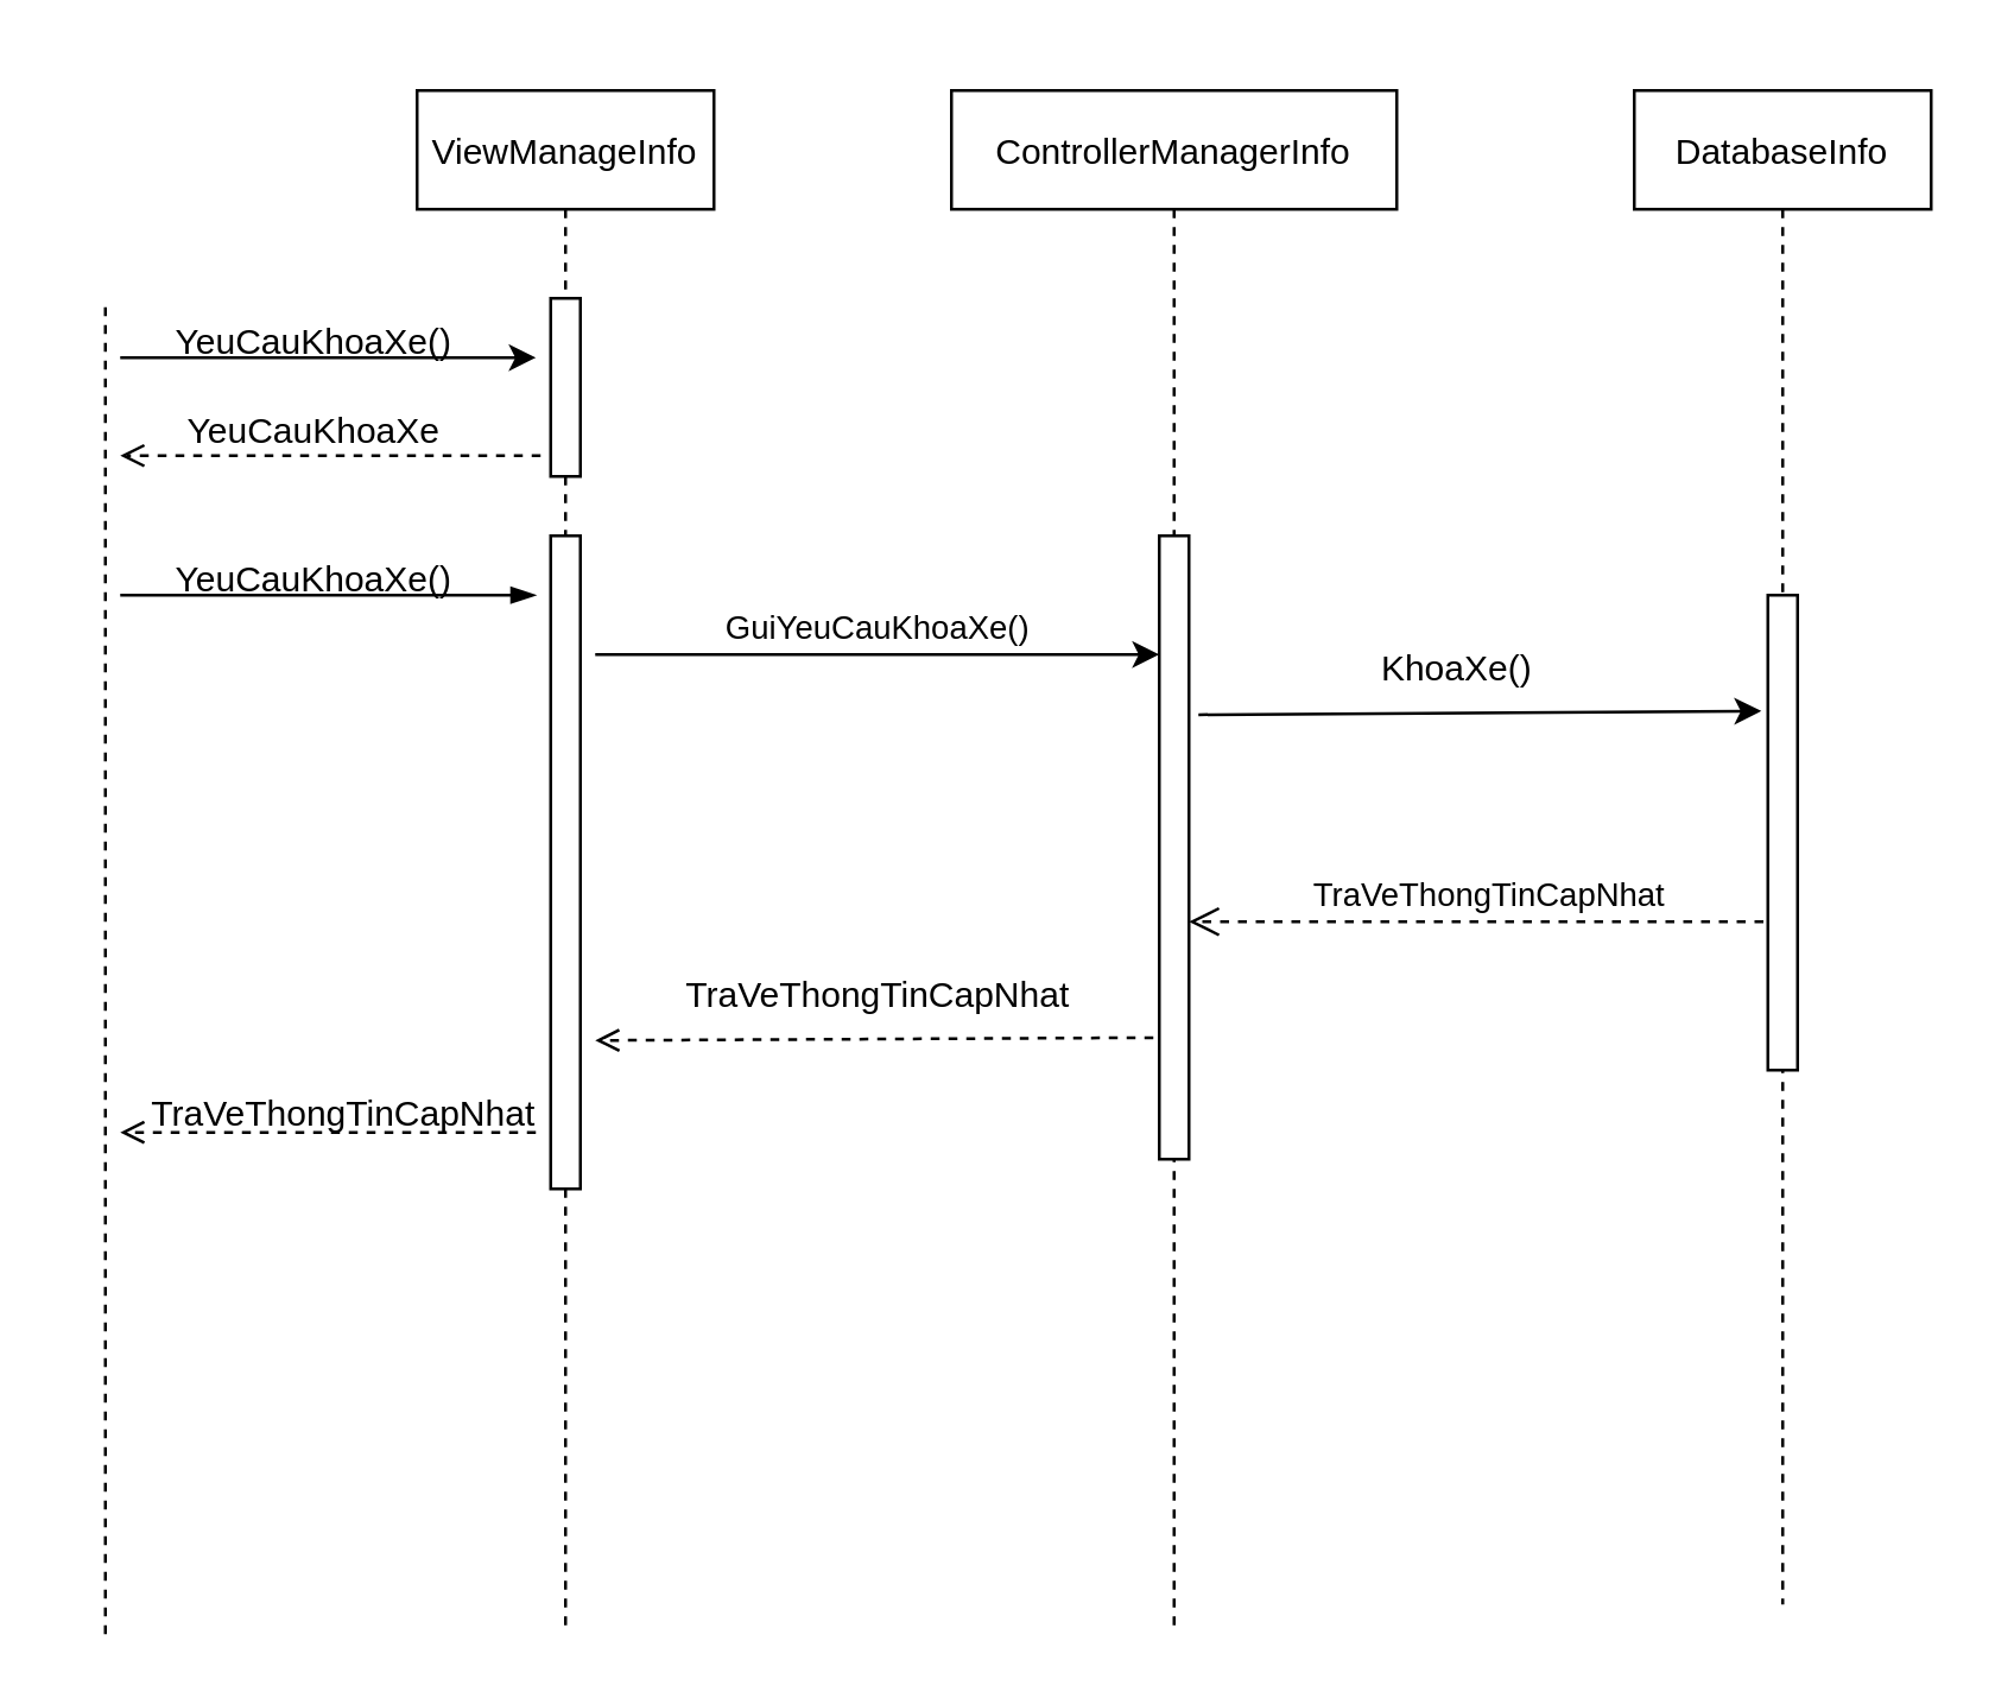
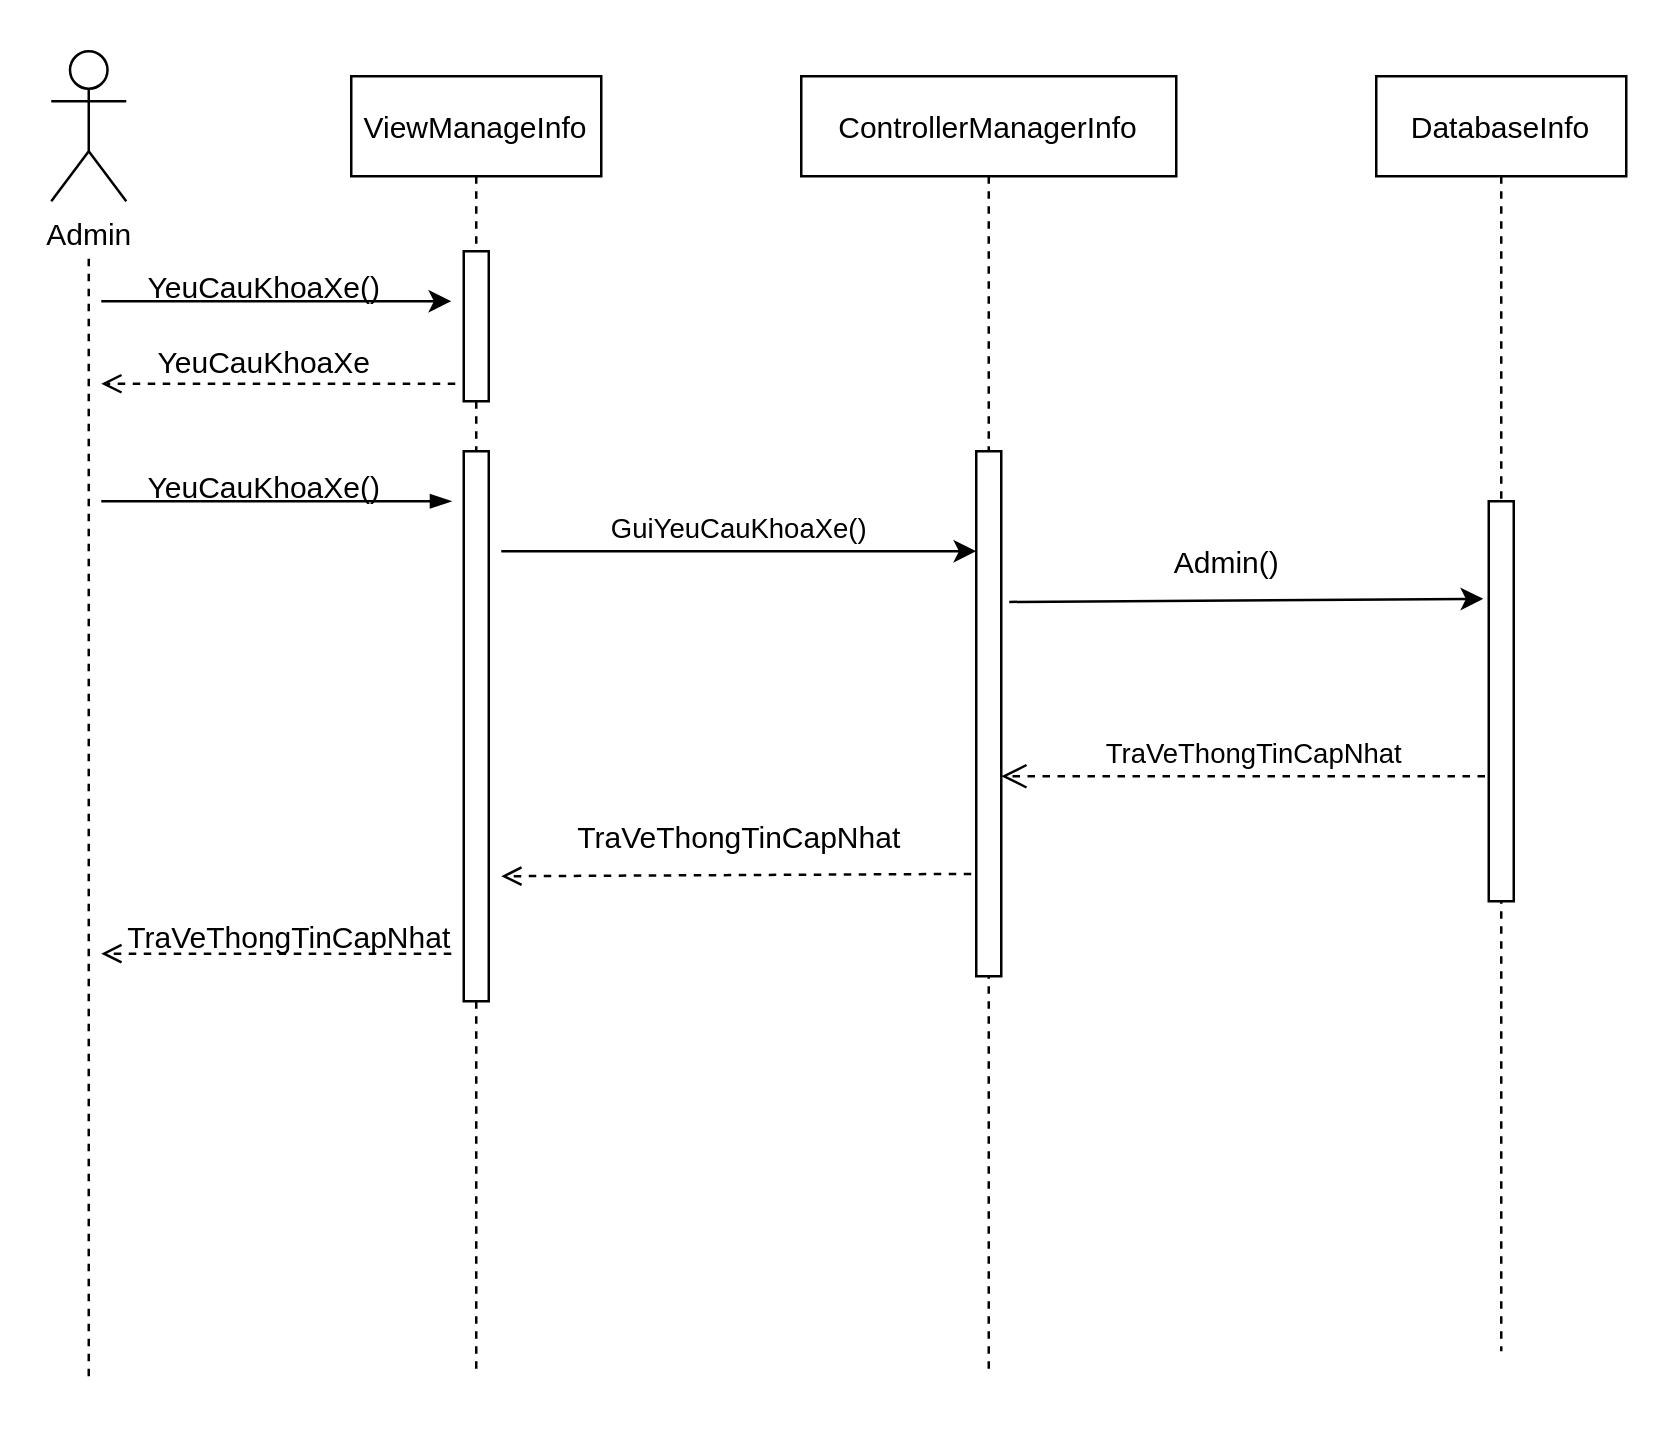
  <mxCell id="0" />
  <mxCell id="1" parent="0" />
  <mxCell id="2" value="ViewManageInfo" style="shape=umlLifeline;perimeter=lifelinePerimeter;container=1;collapsible=0;recursiveResize=0;rounded=0;shadow=0;strokeWidth=1;" parent="1" vertex="1"><mxGeometry x="140" y="30" width="100" height="520" as="geometry" /></mxCell>
  <mxCell id="3" value="" style="points=[];perimeter=orthogonalPerimeter;rounded=0;shadow=0;strokeWidth=1;" parent="2" vertex="1"><mxGeometry x="45" y="70" width="10" height="60" as="geometry" /></mxCell>
  <mxCell id="4" value="" style="points=[];perimeter=orthogonalPerimeter;rounded=0;shadow=0;strokeWidth=1;" parent="2" vertex="1"><mxGeometry x="45" y="150" width="10" height="220" as="geometry" /></mxCell>
  <mxCell id="5" value="ControllerManagerInfo" style="shape=umlLifeline;perimeter=lifelinePerimeter;container=1;collapsible=0;recursiveResize=0;rounded=0;shadow=0;strokeWidth=1;" parent="1" vertex="1"><mxGeometry x="320" y="30" width="150" height="520" as="geometry" /></mxCell>
  <mxCell id="6" value="" style="points=[];perimeter=orthogonalPerimeter;rounded=0;shadow=0;strokeWidth=1;" parent="5" vertex="1"><mxGeometry x="70" y="150" width="10" height="210" as="geometry" /></mxCell>
  <mxCell id="7" value="TraVeThongTinCapNhat" style="verticalAlign=bottom;endArrow=open;dashed=1;endSize=8;shadow=0;strokeWidth=1;" parent="1" source="8" edge="1"><mxGeometry x="-0.003" relative="1" as="geometry"><mxPoint x="400" y="310" as="targetPoint" /><Array as="points"><mxPoint x="530" y="310" /></Array><mxPoint x="1" as="offset" /></mxGeometry></mxCell>
  <mxCell id="8" value="DatabaseInfo" style="shape=umlLifeline;perimeter=lifelinePerimeter;container=1;collapsible=0;recursiveResize=0;rounded=0;shadow=0;strokeWidth=1;" parent="1" vertex="1"><mxGeometry x="550" y="30" width="100" height="510" as="geometry" /></mxCell>
  <mxCell id="9" value="" style="points=[];perimeter=orthogonalPerimeter;rounded=0;shadow=0;strokeWidth=1;" parent="8" vertex="1"><mxGeometry x="45" y="170" width="10" height="160" as="geometry" /></mxCell>
+ <mxCell id="10" value="Admin" style="shape=umlActor;verticalLabelPosition=bottom;verticalAlign=top;html=1;outlineConnect=0;" parent="1" vertex="1"><mxGeometry x="20" y="20" width="30" height="60" as="geometry" /></mxCell>
  <mxCell id="11" value="" style="endArrow=none;dashed=1;html=1;rounded=0;" parent="1" edge="1"><mxGeometry width="50" height="50" relative="1" as="geometry"><mxPoint x="35" y="550" as="sourcePoint" /><mxPoint x="35" y="100" as="targetPoint" /></mxGeometry></mxCell>
  <mxCell id="12" value="" style="endArrow=classic;html=1;rounded=0;entryX=-0.22;entryY=0.244;entryDx=0;entryDy=0;entryPerimeter=0;exitX=1.32;exitY=0.287;exitDx=0;exitDy=0;exitPerimeter=0;" parent="1" source="6" target="9" edge="1"><mxGeometry width="50" height="50" relative="1" as="geometry"><mxPoint x="360" y="310" as="sourcePoint" /><mxPoint x="410" y="260" as="targetPoint" /></mxGeometry></mxCell>
- <mxCell id="13" value="KhoaXe()" style="text;html=1;align=center;verticalAlign=middle;resizable=0;points=[];autosize=1;strokeColor=none;fillColor=none;" parent="1" vertex="1"><mxGeometry x="455" y="210" width="70" height="30" as="geometry" /></mxCell>
+ <mxCell id="13" value="Admin()" style="text;html=1;align=center;verticalAlign=middle;resizable=0;points=[];autosize=1;strokeColor=none;fillColor=none;" parent="1" vertex="1"><mxGeometry x="455" y="210" width="70" height="30" as="geometry" /></mxCell>
  <mxCell id="14" value="" style="endArrow=open;html=1;rounded=0;endFill=0;dashed=1;exitX=-0.34;exitY=0.884;exitDx=0;exitDy=0;exitPerimeter=0;" parent="1" source="3" edge="1"><mxGeometry width="50" height="50" relative="1" as="geometry"><mxPoint x="360" y="310" as="sourcePoint" /><mxPoint x="40" y="153" as="targetPoint" /></mxGeometry></mxCell>
  <mxCell id="15" value="YeuCauKhoaXe" style="text;html=1;align=center;verticalAlign=middle;resizable=0;points=[];autosize=1;strokeColor=none;fillColor=none;" parent="1" vertex="1"><mxGeometry x="50" y="130" width="110" height="30" as="geometry" /></mxCell>
  <mxCell id="16" value="" style="endArrow=blockThin;html=1;rounded=0;endFill=1;" parent="1" edge="1"><mxGeometry width="50" height="50" relative="1" as="geometry"><mxPoint x="40" y="200" as="sourcePoint" /><mxPoint x="180" y="200" as="targetPoint" /></mxGeometry></mxCell>
  <mxCell id="17" value="YeuCauKhoaXe()" style="text;html=1;align=center;verticalAlign=middle;resizable=0;points=[];autosize=1;strokeColor=none;fillColor=none;" parent="1" vertex="1"><mxGeometry x="45" y="180" width="120" height="30" as="geometry" /></mxCell>
  <mxCell id="18" value="" style="endArrow=open;html=1;rounded=0;exitX=-0.2;exitY=0.805;exitDx=0;exitDy=0;exitPerimeter=0;dashed=1;endFill=0;" parent="1" source="6" edge="1"><mxGeometry width="50" height="50" relative="1" as="geometry"><mxPoint x="360" y="310" as="sourcePoint" /><mxPoint x="200" y="350" as="targetPoint" /></mxGeometry></mxCell>
  <mxCell id="19" value="" style="endArrow=open;html=1;rounded=0;dashed=1;endFill=0;" parent="1" edge="1"><mxGeometry width="50" height="50" relative="1" as="geometry"><mxPoint x="180" y="381" as="sourcePoint" /><mxPoint x="40" y="380.95" as="targetPoint" /></mxGeometry></mxCell>
  <mxCell id="20" value="TraVeThongTinCapNhat" style="text;html=1;align=center;verticalAlign=middle;resizable=0;points=[];autosize=1;strokeColor=none;fillColor=none;" parent="1" vertex="1"><mxGeometry x="220" y="320" width="150" height="30" as="geometry" /></mxCell>
  <mxCell id="21" value="TraVeThongTinCapNhat" style="text;html=1;align=center;verticalAlign=middle;resizable=0;points=[];autosize=1;strokeColor=none;fillColor=none;" parent="1" vertex="1"><mxGeometry x="40" y="360" width="150" height="30" as="geometry" /></mxCell>
  <mxCell id="22" value="" style="endArrow=classic;html=1;rounded=0;" edge="1" parent="1"><mxGeometry width="50" height="50" relative="1" as="geometry"><mxPoint x="40" y="120" as="sourcePoint" /><mxPoint x="180" y="120" as="targetPoint" /></mxGeometry></mxCell>
  <mxCell id="23" value="YeuCauKhoaXe()" style="text;html=1;align=center;verticalAlign=middle;resizable=0;points=[];autosize=1;strokeColor=none;fillColor=none;" vertex="1" parent="1"><mxGeometry x="45" y="100" width="120" height="30" as="geometry" /></mxCell>
  <mxCell id="24" value="" style="endArrow=classic;html=1;rounded=0;" edge="1" parent="1"><mxGeometry width="50" height="50" relative="1" as="geometry"><mxPoint x="200" y="220" as="sourcePoint" /><mxPoint x="390" y="220" as="targetPoint" /><Array as="points"><mxPoint x="300" y="220" /></Array></mxGeometry></mxCell>
  <mxCell id="25" value="GuiYeuCauKhoaXe()" style="edgeLabel;html=1;align=center;verticalAlign=middle;resizable=0;points=[];" vertex="1" connectable="0" parent="24"><mxGeometry x="-0.279" relative="1" as="geometry"><mxPoint x="26" y="-10" as="offset" /></mxGeometry></mxCell>
